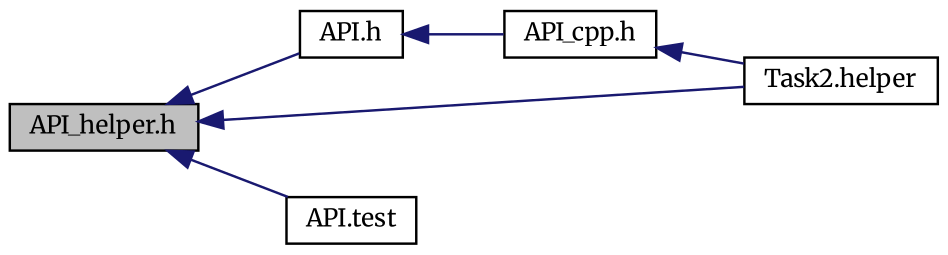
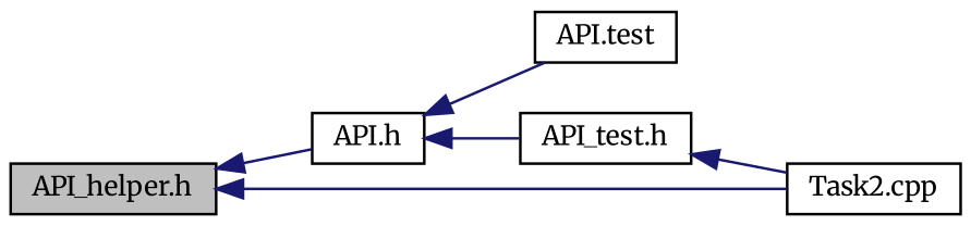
  digraph {
    fontname=Merriweather
    rankdir=LR
    node [color=black fillcolor=white fontname=Merriweather fontsize=10 shape=record style=filled]
    edge [color=midnightblue dir=back fontname=Merriweather fontsize=10 labelfontname=Helvetica labelfontsize=10 style=solid]
    n1 [fillcolor=grey75 fontcolor=black height=0.2 label="API_helper.h" width=0.4]
    n2 [height=0.2 label="API.h" width=0.4]
-   n3 [height=0.2 label="Task2.helper" width=0.4]
+   n3 [height=0.2 label="Task2.cpp" width=0.4]
    n4 [height=0.2 label="API.test" width=0.4]
-   n5 [height=0.2 label="API_cpp.h" width=0.4]
+   n5 [height=0.2 label="API_test.h" width=0.4]
    n1 -> n2
    n1 -> n3
-   n1 -> n4
+   n2 -> n4
    n2 -> n5
    n5 -> n3
  }
